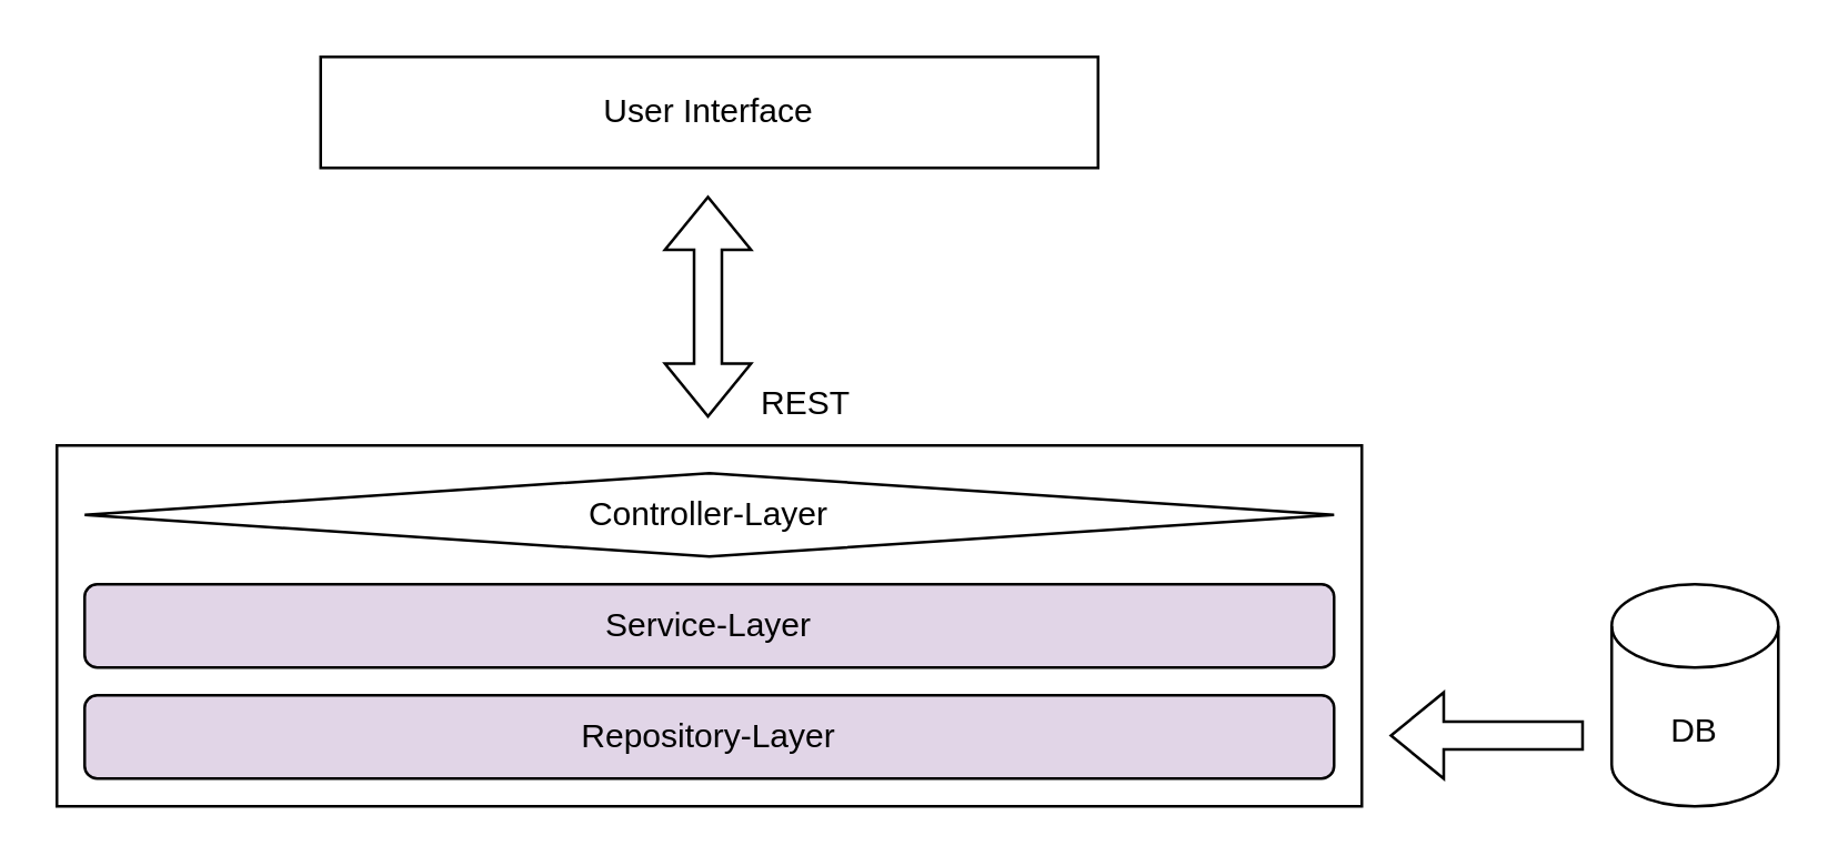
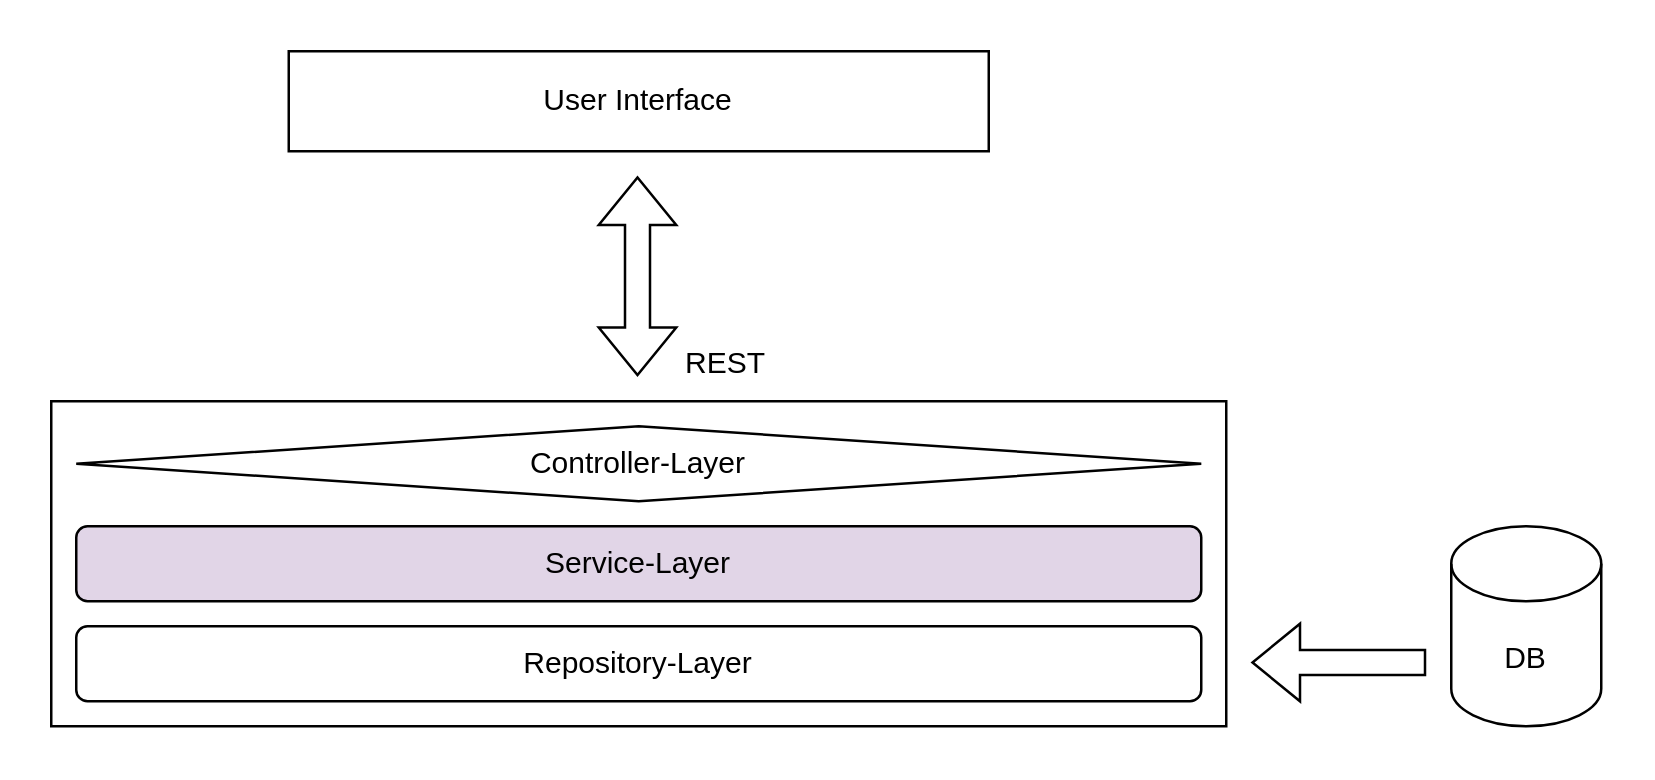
  <mxCell id="0" />
  <mxCell id="1" parent="0" />
  <mxCell id="2" value="User Interface" style="rounded=0;whiteSpace=wrap;html=1;" vertex="1" parent="1"><mxGeometry x="115" y="20" width="280" height="40" as="geometry" /></mxCell>
  <mxCell id="3" value="" style="rounded=0;whiteSpace=wrap;html=1;" vertex="1" parent="1"><mxGeometry x="20" y="160" width="470" height="130" as="geometry" /></mxCell>
  <mxCell id="4" value="Controller-Layer" style="rhombus;whiteSpace=wrap;html=1;" vertex="1" parent="1"><mxGeometry x="30" y="170" width="450" height="30" as="geometry" /></mxCell>
  <mxCell id="5" value="Service-Layer" style="rounded=1;whiteSpace=wrap;html=1;fillColor=#e1d5e7;" vertex="1" parent="1"><mxGeometry x="30" y="210" width="450" height="30" as="geometry" /></mxCell>
- <mxCell id="6" value="Repository-Layer" style="rounded=1;whiteSpace=wrap;html=1;fillColor=#e1d5e7;" vertex="1" parent="1"><mxGeometry x="30" y="250" width="450" height="30" as="geometry" /></mxCell>
+ <mxCell id="6" value="Repository-Layer" style="rounded=1;whiteSpace=wrap;html=1;" vertex="1" parent="1"><mxGeometry x="30" y="250" width="450" height="30" as="geometry" /></mxCell>
  <mxCell id="7" value="DB" style="shape=cylinder3;whiteSpace=wrap;html=1;boundedLbl=1;backgroundOutline=1;size=15;" vertex="1" parent="1"><mxGeometry x="580" y="210" width="60" height="80" as="geometry" /></mxCell>
  <mxCell id="8" value="" style="shape=flexArrow;endArrow=classic;html=1;rounded=0;" edge="1" parent="1"><mxGeometry width="50" height="50" relative="1" as="geometry"><mxPoint x="570" y="264.5" as="sourcePoint" /><mxPoint x="500" y="264.5" as="targetPoint" /></mxGeometry></mxCell>
  <mxCell id="9" value="" style="shape=flexArrow;endArrow=classic;startArrow=classic;html=1;rounded=0;" edge="1" parent="1"><mxGeometry width="100" height="100" relative="1" as="geometry"><mxPoint x="254.5" y="150" as="sourcePoint" /><mxPoint x="254.5" y="70" as="targetPoint" /></mxGeometry></mxCell>
  <mxCell id="10" value="REST" style="text;html=1;align=center;verticalAlign=middle;whiteSpace=wrap;rounded=0;" vertex="1" parent="1"><mxGeometry x="260" y="130" width="60" height="30" as="geometry" /></mxCell>
